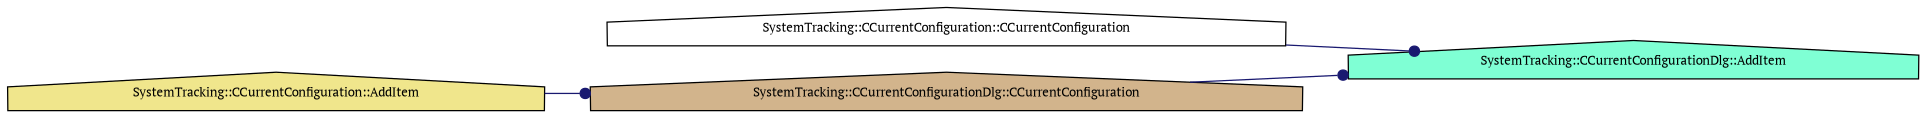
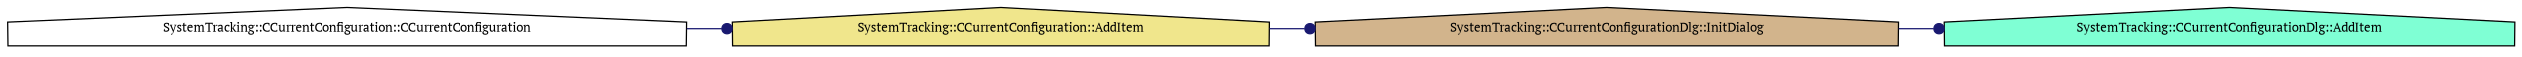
  digraph {
    fontname="PT Serif"
    rankdir=LR
    node [color=black fontname="PT Serif" fontsize=10 shape=house style=filled]
    edge [arrowhead=dot color=midnightblue fontname="PT Serif" fontsize=10 labelfontname=FreeSans labelfontsize=10 style=solid]
    n1 [fillcolor=white fontcolor=black height=0.2 label="SystemTracking::CCurrentConfiguration::CCurrentConfiguration" width=0.4]
    n2 [fillcolor=khaki height=0.2 label="SystemTracking::CCurrentConfiguration::AddItem" width=0.4]
-   n3 [fillcolor=tan height=0.2 label="SystemTracking::CCurrentConfigurationDlg::CCurrentConfiguration" width=0.4]
+   n3 [fillcolor=tan height=0.2 label="SystemTracking::CCurrentConfigurationDlg::InitDialog" width=0.4]
    n4 [fillcolor=aquamarine height=0.2 label="SystemTracking::CCurrentConfigurationDlg::AddItem" width=0.4]
-   n1 -> n4
+   n1 -> n2
    n2 -> n3
    n3 -> n4
  }
